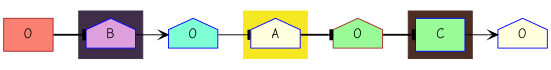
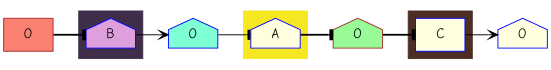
  digraph {
    rankdir=LR
    fontname="Comic Neue"
    node [color=blue shape=house style=filled fillcolor=lightyellow fontname="Comic Neue"]
    edge [style=solid arrowhead=tee fontname="Comic Neue"]
    B [fillcolor=plum]
    A
-   C [shape=box fillcolor=palegreen]
+   C [shape=box]
    n4 [label=O shape=box fillcolor=salmon color=brown]
    n5 [label=O fillcolor=aquamarine]
    n6 [label=O fillcolor=palegreen color=brown]
    n7 [label=O]
    subgraph cluster_1 {
      color="#402d4a"
      style=filled
      B
    }
    subgraph cluster_2 {
      color="#f5e822"
      style=filled
      A
    }
    subgraph cluster_3 {
      color="#4d2e24"
      style=filled
      C
    }
    B -> n5 [arrowhead=vee]
    A -> n6 [style=bold]
    C -> n7 [arrowhead=vee]
    n4 -> B [style=bold]
    n5 -> A
    n6 -> C [style=bold]
  }
